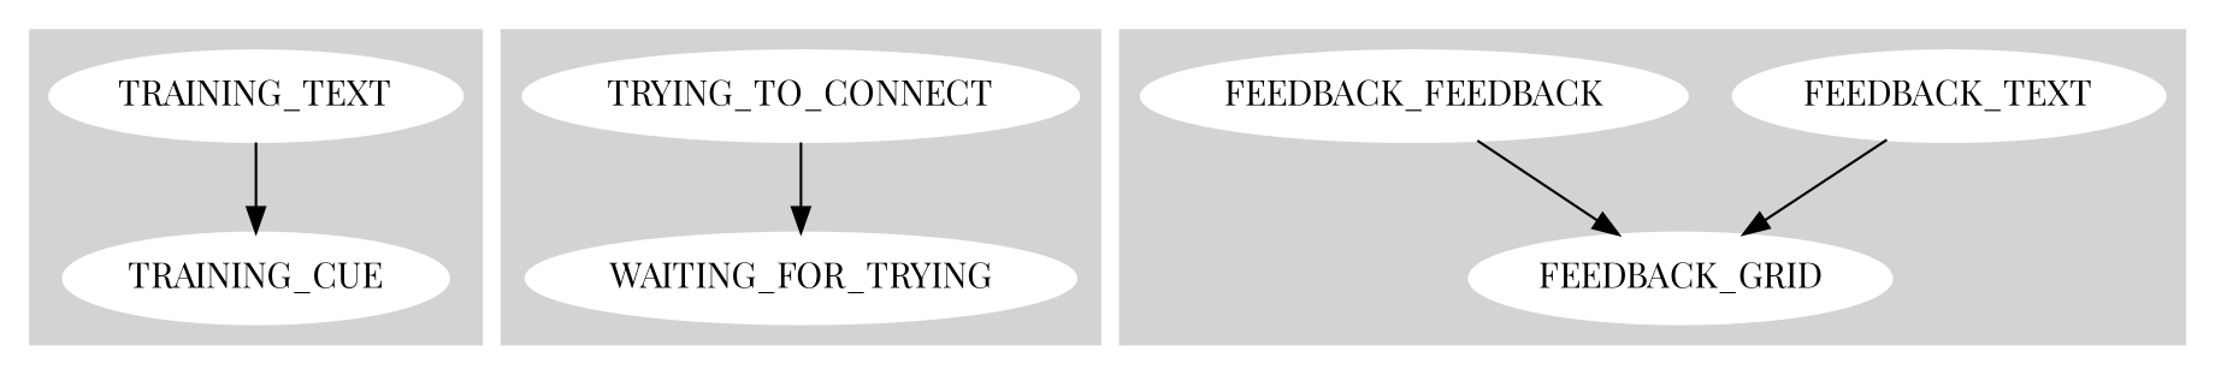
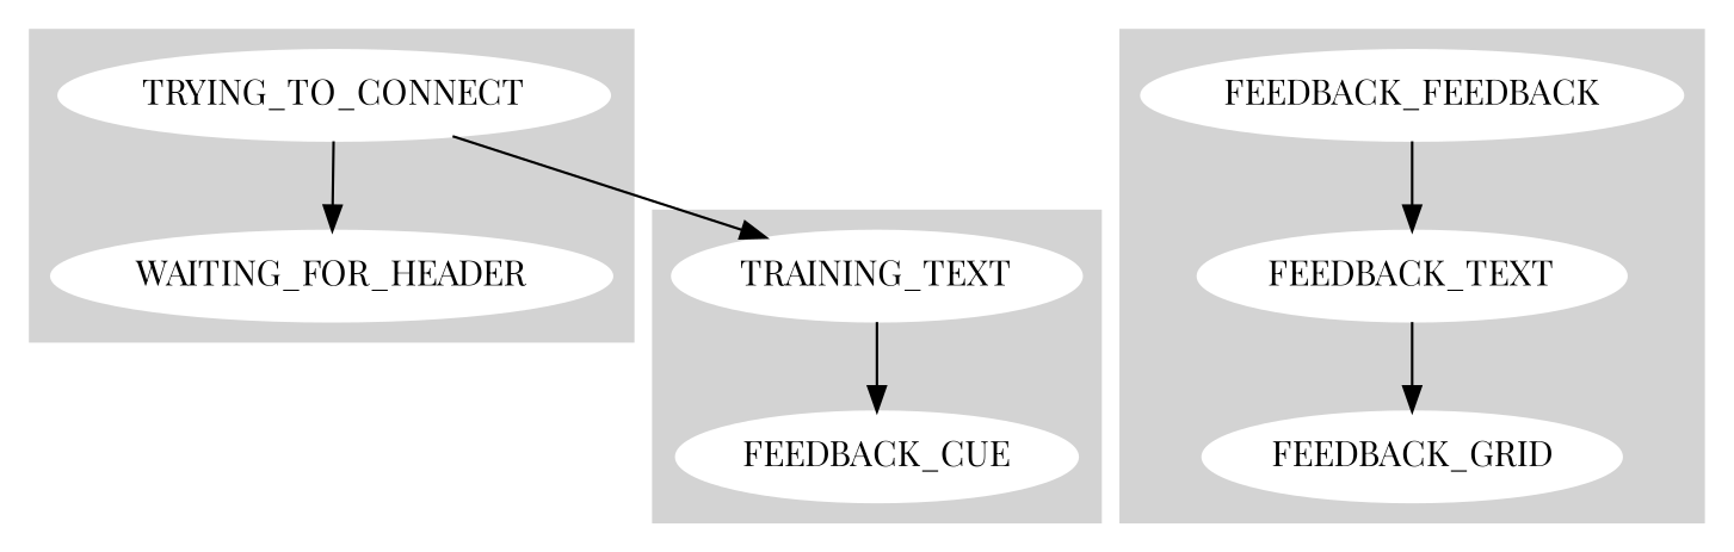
  digraph {
    fontname="Playfair Display"
    node [color=white fontname="Playfair Display" style=filled]
    edge [fontname="Playfair Display"]
    TRAINING_TEXT
-   TRAINING_CUE
+   TRAINING_CUE [label=FEEDBACK_CUE]
    TRYING_TO_CONNECT
-   WAITING_FOR_HEADER [label=WAITING_FOR_TRYING]
+   WAITING_FOR_HEADER
    FEEDBACK_TEXT
    FEEDBACK_GRID
    FEEDBACK_FEEDBACK
    subgraph cluster_1 {
      color=lightgrey
      style=filled
      TRAINING_TEXT
      TRAINING_CUE
    }
    subgraph cluster_2 {
      color=lightgrey
      style=filled
      TRYING_TO_CONNECT
      WAITING_FOR_HEADER
    }
    subgraph cluster_3 {
      color=lightgrey
      style=filled
      FEEDBACK_TEXT
      FEEDBACK_GRID
      FEEDBACK_FEEDBACK
    }
    TRAINING_TEXT -> TRAINING_CUE
+   TRYING_TO_CONNECT -> TRAINING_TEXT
    TRYING_TO_CONNECT -> WAITING_FOR_HEADER
    FEEDBACK_TEXT -> FEEDBACK_GRID
-   FEEDBACK_FEEDBACK -> FEEDBACK_GRID
+   FEEDBACK_FEEDBACK -> FEEDBACK_TEXT
  }
